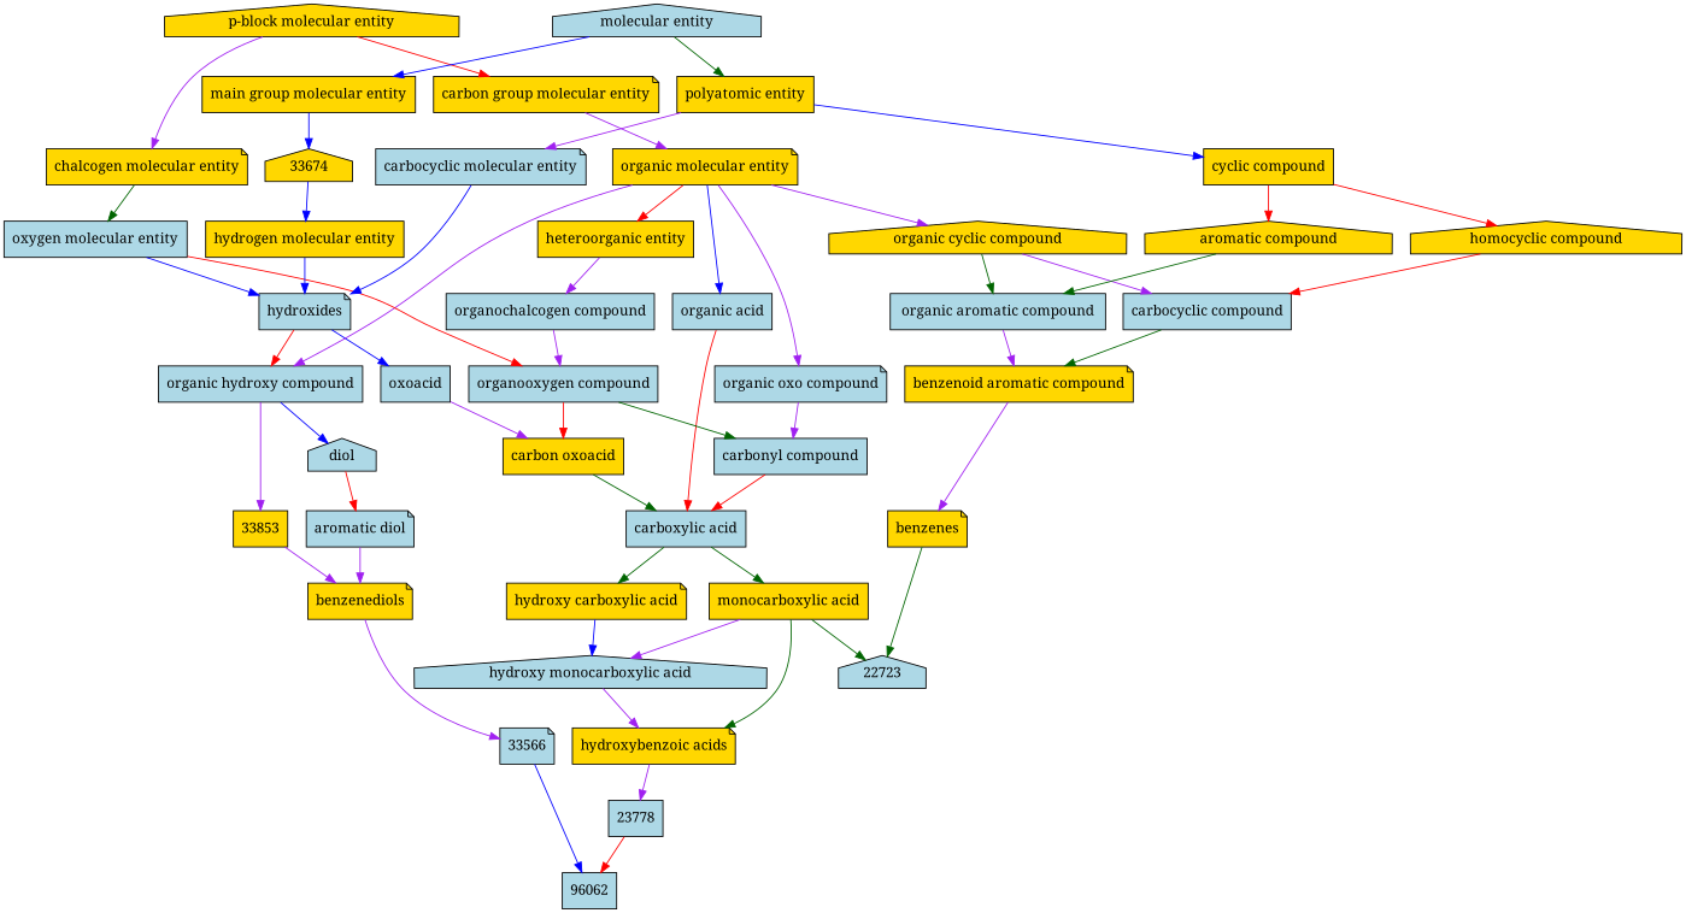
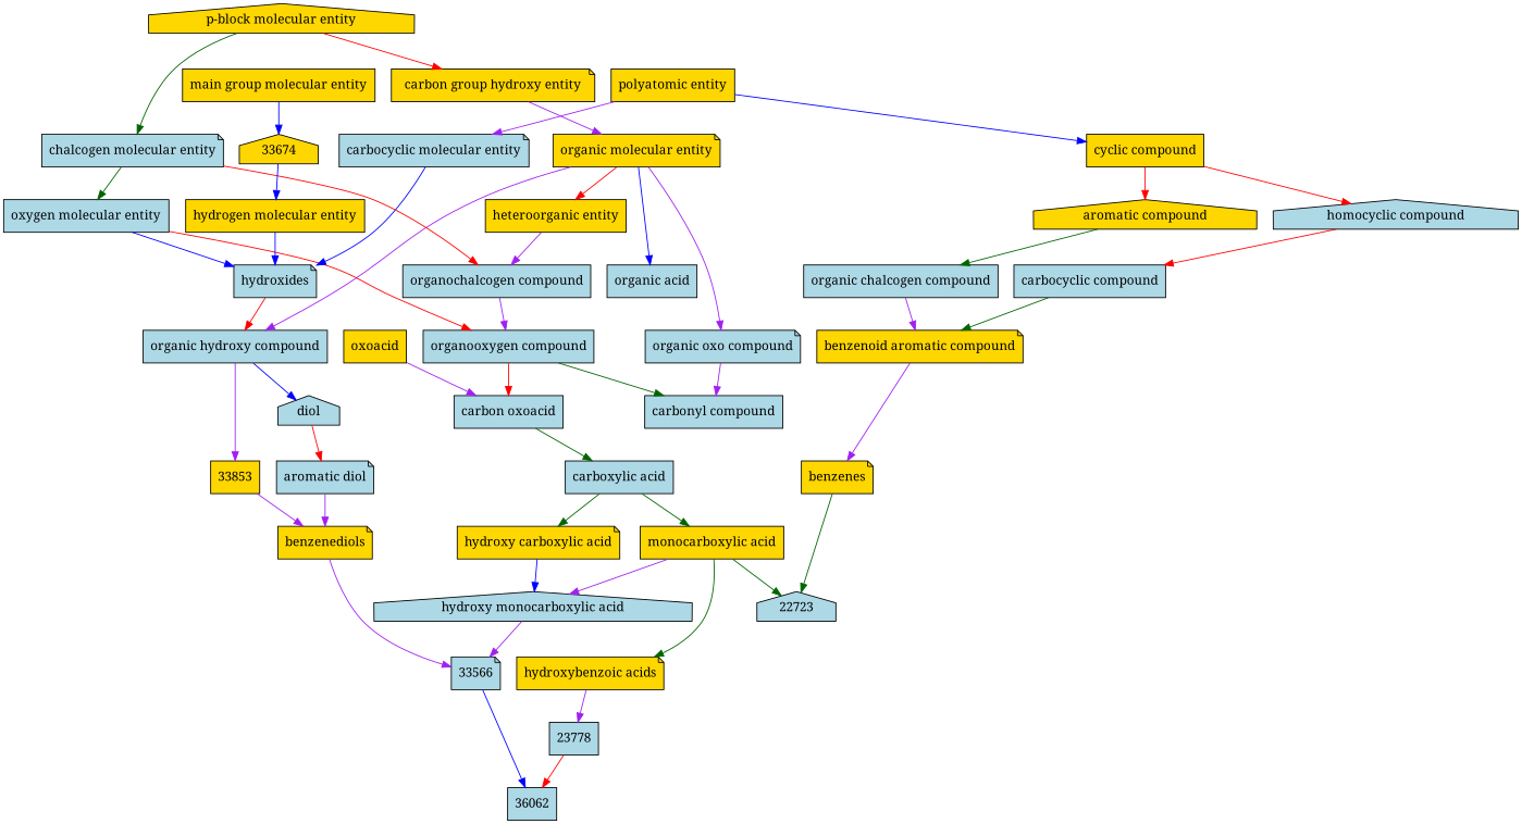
  digraph {
    fontname="Noto Serif"
    node [fillcolor=lightblue fontname="Noto Serif" shape=box style=filled]
    edge [color=purple fontname="Noto Serif"]
-   n1 [label=96062]
+   n1 [label=36062]
    n2 [label=33566 shape=note]
    n3 [label=23778]
    n4 [fillcolor=gold label=benzenediols shape=note]
    n5 [fillcolor=gold label="hydroxybenzoic acids" shape=note]
    n6 [fillcolor=gold label=33853]
    n7 [label="aromatic diol" shape=note]
    n8 [label="hydroxy monocarboxylic acid" shape=house]
    n9 [label=22723 shape=house]
    n10 [label="organic hydroxy compound"]
    n11 [label=diol shape=house]
    n12 [fillcolor=gold label="monocarboxylic acid"]
    n13 [fillcolor=gold label="hydroxy carboxylic acid" shape=note]
    n14 [fillcolor=gold label=benzenes shape=note]
    n15 [label=hydroxides shape=note]
-   n16 [label=oxoacid]
-   n17 [fillcolor=gold label="carbon oxoacid"]
+   n16 [fillcolor=gold label=oxoacid]
+   n17 [label="carbon oxoacid"]
    n18 [fillcolor=gold label="organic molecular entity" shape=note]
    n19 [label="organic acid"]
    n20 [label="organic oxo compound" shape=note]
-   n21 [fillcolor=gold label="organic cyclic compound" shape=house]
    n22 [fillcolor=gold label="heteroorganic entity"]
    n23 [label="carboxylic acid"]
    n24 [label="carbonyl compound"]
-   n25 [label="organic aromatic compound"]
+   n25 [label="organic chalcogen compound"]
    n26 [label="carbocyclic compound"]
    n27 [label="organochalcogen compound"]
    n28 [fillcolor=gold label="benzenoid aromatic compound" shape=note]
    n29 [label="oxygen molecular entity"]
    n30 [label="organooxygen compound"]
    n31 [fillcolor=gold label="hydrogen molecular entity"]
    n32 [label="carbocyclic molecular entity" shape=note]
-   n33 [fillcolor=gold label="carbon group molecular entity" shape=note]
-   n34 [fillcolor=gold label="chalcogen molecular entity" shape=note]
+   n33 [fillcolor=gold label="carbon group hydroxy entity" shape=note]
+   n34 [label="chalcogen molecular entity" shape=note]
    n35 [fillcolor=gold label=33674 shape=house]
    n36 [fillcolor=gold label="polyatomic entity"]
    n37 [fillcolor=gold label="cyclic compound"]
    n38 [fillcolor=gold label="aromatic compound" shape=house]
-   n39 [fillcolor=gold label="homocyclic compound" shape=house]
+   n39 [label="homocyclic compound" shape=house]
    n40 [fillcolor=gold label="p-block molecular entity" shape=house]
    n41 [fillcolor=gold label="main group molecular entity"]
-   n42 [label="molecular entity" shape=house]
    n2 -> n1 [color=blue]
    n3 -> n1 [color=red]
    n4 -> n2
    n5 -> n3
    n6 -> n4
    n7 -> n4
-   n8 -> n5
+   n8 -> n2
    n10 -> n6
    n10 -> n11 [color=blue]
    n11 -> n7 [color=red]
    n12 -> n5 [color=darkgreen]
    n12 -> n8
    n12 -> n9 [color=darkgreen]
    n13 -> n8 [color=blue]
    n14 -> n9 [color=darkgreen]
    n15 -> n10 [color=red]
-   n15 -> n16 [color=blue]
    n16 -> n17
    n17 -> n23 [color=darkgreen]
    n18 -> n10
    n18 -> n19 [color=blue]
    n18 -> n20
-   n18 -> n21
    n18 -> n22 [color=red]
-   n19 -> n23 [color=red]
    n20 -> n24
-   n21 -> n25 [color=darkgreen]
-   n21 -> n26
    n22 -> n27
    n23 -> n12 [color=darkgreen]
    n23 -> n13 [color=darkgreen]
-   n24 -> n23 [color=red]
    n25 -> n28
    n26 -> n28 [color=darkgreen]
    n27 -> n30
    n28 -> n14
    n29 -> n15 [color=blue]
    n29 -> n30 [color=red]
    n30 -> n17 [color=red]
    n30 -> n24 [color=darkgreen]
    n31 -> n15 [color=blue]
    n32 -> n15 [color=blue]
    n33 -> n18
+   n34 -> n27 [color=red]
    n34 -> n29 [color=darkgreen]
    n35 -> n31 [color=blue]
    n36 -> n32
    n36 -> n37 [color=blue]
    n37 -> n38 [color=red]
    n37 -> n39 [color=red]
    n38 -> n25 [color=darkgreen]
    n39 -> n26 [color=red]
    n40 -> n33 [color=red]
-   n40 -> n34
+   n40 -> n34 [color=darkgreen]
    n41 -> n35 [color=blue]
-   n42 -> n36 [color=darkgreen]
-   n42 -> n41 [color=blue]
  }
